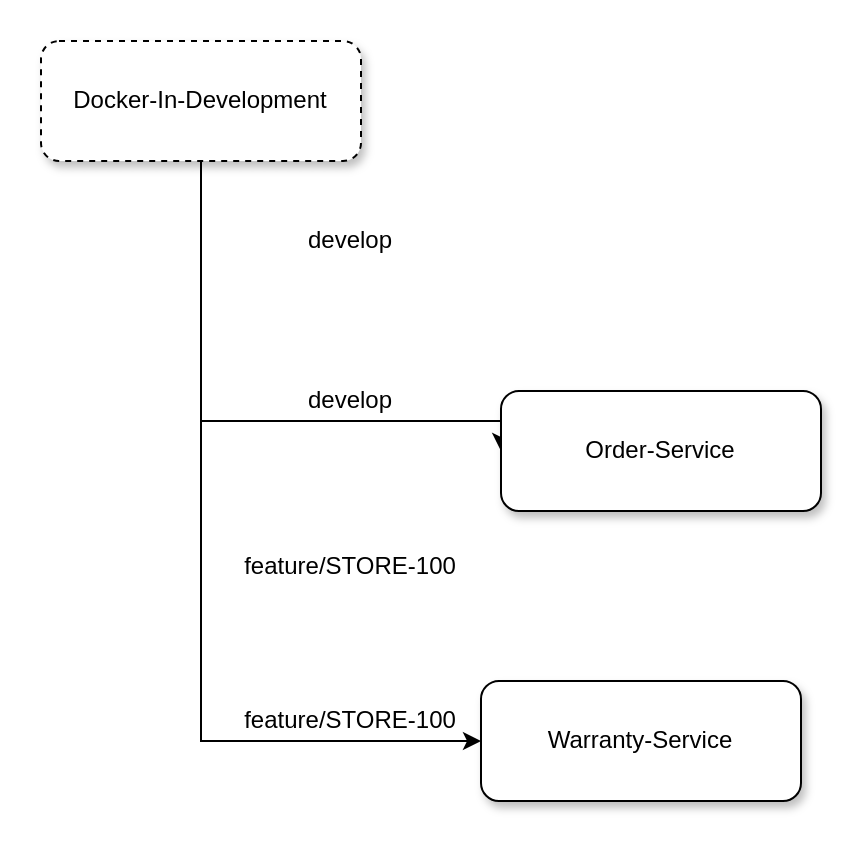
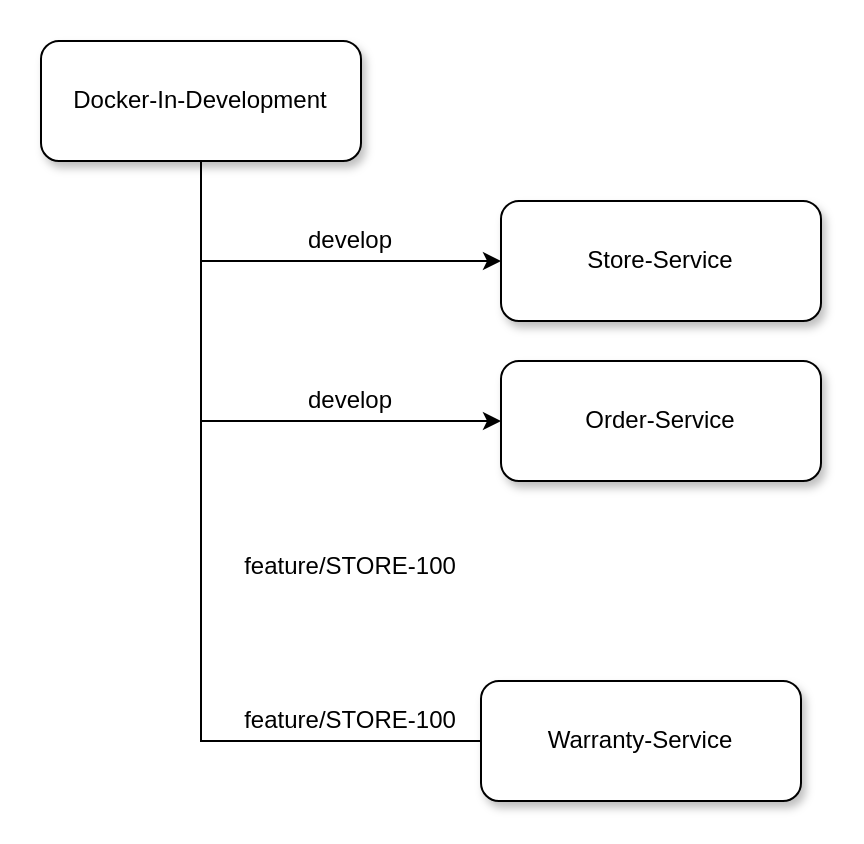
  <mxCell id="0" />
  <mxCell id="1" parent="0" />
+ <mxCell id="2" style="edgeStyle=orthogonalEdgeStyle;rounded=0;orthogonalLoop=1;jettySize=auto;html=1;entryX=0;entryY=0.5;entryDx=0;entryDy=0;shadow=0;" edge="1" parent="1" source="5" target="6"><mxGeometry relative="1" as="geometry"><Array as="points"><mxPoint x="100" y="130" /></Array></mxGeometry></mxCell>
  <mxCell id="3" style="edgeStyle=orthogonalEdgeStyle;rounded=0;orthogonalLoop=1;jettySize=auto;html=1;entryX=0;entryY=0.5;entryDx=0;entryDy=0;shadow=0;" edge="1" parent="1" source="5" target="7"><mxGeometry relative="1" as="geometry"><Array as="points"><mxPoint x="100" y="210" /></Array></mxGeometry></mxCell>
- <mxCell id="4" style="edgeStyle=orthogonalEdgeStyle;rounded=0;orthogonalLoop=1;jettySize=auto;html=1;entryX=0;entryY=0.5;entryDx=0;entryDy=0;shadow=0;" edge="1" parent="1" source="5" target="8"><mxGeometry relative="1" as="geometry"><Array as="points"><mxPoint x="100" y="370" /></Array></mxGeometry></mxCell>
- <mxCell id="5" value="Docker-In-Development" style="rounded=1;whiteSpace=wrap;html=1;shadow=1;dashed=1;" vertex="1" parent="1"><mxGeometry x="20" y="20" width="160" height="60" as="geometry" /></mxCell>
- <mxCell id="7" value="Order-Service" style="rounded=1;whiteSpace=wrap;html=1;shadow=1;" vertex="1" parent="1"><mxGeometry x="250" y="195" width="160" height="60" as="geometry" /></mxCell>
+ <mxCell id="4" style="edgeStyle=orthogonalEdgeStyle;rounded=0;orthogonalLoop=1;jettySize=auto;html=1;entryX=0;entryY=0.5;entryDx=0;entryDy=0;shadow=0;endArrow=none;" edge="1" parent="1" source="5" target="8"><mxGeometry relative="1" as="geometry"><Array as="points"><mxPoint x="100" y="370" /></Array></mxGeometry></mxCell>
+ <mxCell id="5" value="Docker-In-Development" style="rounded=1;whiteSpace=wrap;html=1;shadow=1;" vertex="1" parent="1"><mxGeometry x="20" y="20" width="160" height="60" as="geometry" /></mxCell>
+ <mxCell id="6" value="Store-Service" style="rounded=1;whiteSpace=wrap;html=1;shadow=1;" vertex="1" parent="1"><mxGeometry x="250" y="100" width="160" height="60" as="geometry" /></mxCell>
+ <mxCell id="7" value="Order-Service" style="rounded=1;whiteSpace=wrap;html=1;shadow=1;" vertex="1" parent="1"><mxGeometry x="250" y="180" width="160" height="60" as="geometry" /></mxCell>
  <mxCell id="8" value="Warranty-Service" style="rounded=1;whiteSpace=wrap;html=1;shadow=1;" vertex="1" parent="1"><mxGeometry x="240" y="340" width="160" height="60" as="geometry" /></mxCell>
  <mxCell id="9" value="develop" style="text;html=1;strokeColor=none;fillColor=none;align=center;verticalAlign=middle;whiteSpace=wrap;rounded=0;shadow=1;" vertex="1" parent="1"><mxGeometry x="145" y="110" width="60" height="20" as="geometry" /></mxCell>
  <mxCell id="10" value="develop" style="text;html=1;strokeColor=none;fillColor=none;align=center;verticalAlign=middle;whiteSpace=wrap;rounded=0;shadow=1;" vertex="1" parent="1"><mxGeometry x="145" y="190" width="60" height="20" as="geometry" /></mxCell>
  <mxCell id="11" value="feature/STORE-100" style="text;html=1;strokeColor=none;fillColor=none;align=center;verticalAlign=middle;whiteSpace=wrap;rounded=0;shadow=1;" vertex="1" parent="1"><mxGeometry x="120" y="273" width="110" height="20" as="geometry" /></mxCell>
  <mxCell id="12" value="feature/STORE-100" style="text;html=1;strokeColor=none;fillColor=none;align=center;verticalAlign=middle;whiteSpace=wrap;rounded=0;shadow=1;" vertex="1" parent="1"><mxGeometry x="120" y="350" width="110" height="20" as="geometry" /></mxCell>
